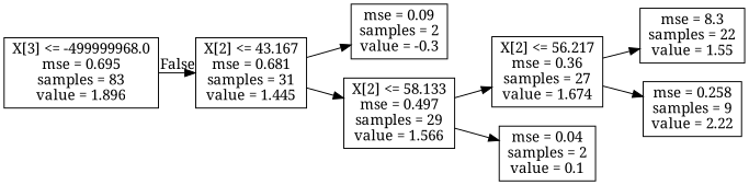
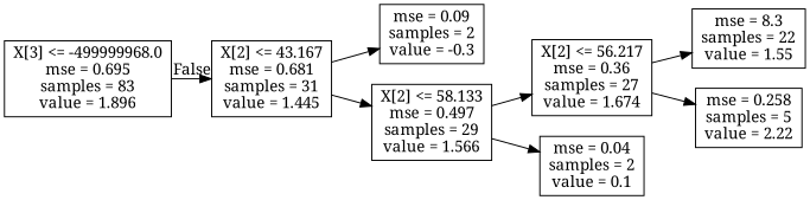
  digraph {
    fontname="Noto Serif"
    rankdir=LR
    node [fontname="Noto Serif" shape=box]
    edge [fontname="Noto Serif"]
    n1 [label="X[3] <= -499999968.0\nmse = 0.695\nsamples = 83\nvalue = 1.896"]
    n2 [label="X[2] <= 43.167\nmse = 0.681\nsamples = 31\nvalue = 1.445"]
    n3 [label="mse = 0.09\nsamples = 2\nvalue = -0.3"]
    n4 [label="X[2] <= 58.133\nmse = 0.497\nsamples = 29\nvalue = 1.566"]
    n5 [label="X[2] <= 56.217\nmse = 0.36\nsamples = 27\nvalue = 1.674"]
    n6 [label="mse = 0.04\nsamples = 2\nvalue = 0.1"]
    n7 [label="mse = 8.3\nsamples = 22\nvalue = 1.55"]
-   n8 [label="mse = 0.258\nsamples = 9\nvalue = 2.22"]
+   n8 [label="mse = 0.258\nsamples = 5\nvalue = 2.22"]
    n1 -> n2 [headlabel=False labelangle=-45 labeldistance=2.5]
    n2 -> n3
    n2 -> n4
    n4 -> n5
    n4 -> n6
    n5 -> n7
    n5 -> n8
  }
